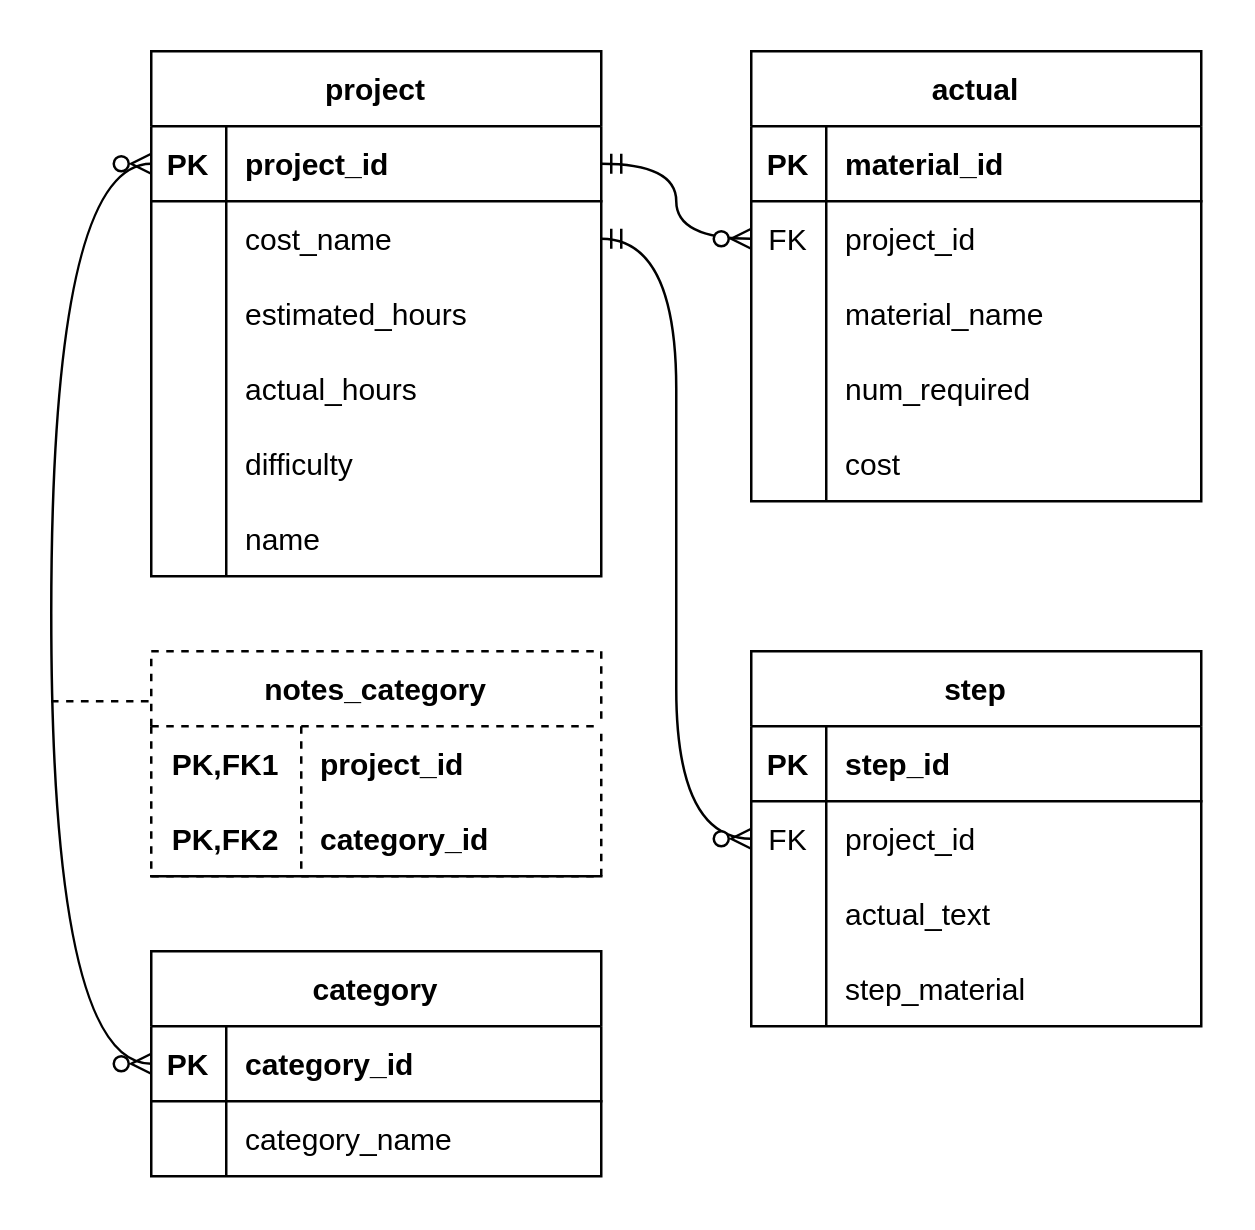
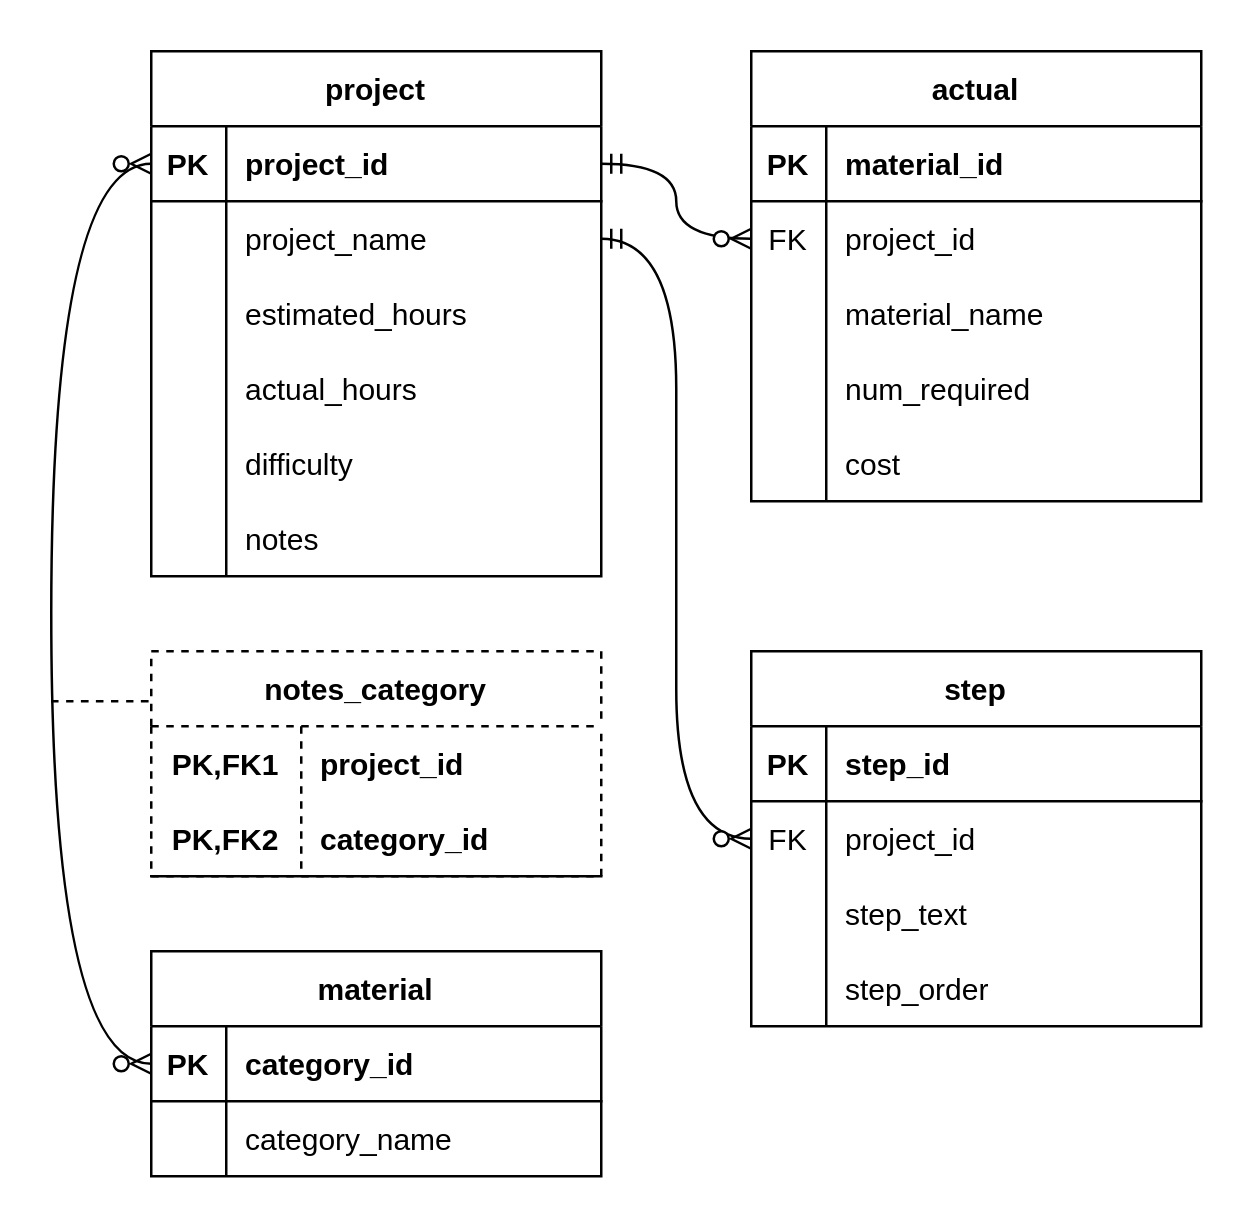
  <mxCell id="0" />
  <mxCell id="1" parent="0" />
  <mxCell id="2" value="project" style="shape=table;startSize=30;container=1;collapsible=1;childLayout=tableLayout;fixedRows=1;rowLines=0;fontStyle=1;align=center;resizeLast=1;" vertex="1" parent="1"><mxGeometry x="60" y="20" width="180" height="210" as="geometry" /></mxCell>
  <mxCell id="3" value="" style="shape=tableRow;horizontal=0;startSize=0;swimlaneHead=0;swimlaneBody=0;fillColor=none;collapsible=0;dropTarget=0;points=[[0,0.5],[1,0.5]];portConstraint=eastwest;top=0;left=0;right=0;bottom=1;" vertex="1" parent="2"><mxGeometry y="30" width="180" height="30" as="geometry" /></mxCell>
  <mxCell id="4" value="PK" style="shape=partialRectangle;connectable=0;fillColor=none;top=0;left=0;bottom=0;right=0;fontStyle=1;overflow=hidden;" vertex="1" parent="3"><mxGeometry width="30" height="30" as="geometry"><mxRectangle width="30" height="30" as="alternateBounds" /></mxGeometry></mxCell>
  <mxCell id="5" value="project_id" style="shape=partialRectangle;connectable=0;fillColor=none;top=0;left=0;bottom=0;right=0;align=left;spacingLeft=6;fontStyle=1;overflow=hidden;" vertex="1" parent="3"><mxGeometry x="30" width="150" height="30" as="geometry"><mxRectangle width="150" height="30" as="alternateBounds" /></mxGeometry></mxCell>
  <mxCell id="6" value="" style="shape=tableRow;horizontal=0;startSize=0;swimlaneHead=0;swimlaneBody=0;fillColor=none;collapsible=0;dropTarget=0;points=[[0,0.5],[1,0.5]];portConstraint=eastwest;top=0;left=0;right=0;bottom=0;" vertex="1" parent="2"><mxGeometry y="60" width="180" height="30" as="geometry" /></mxCell>
  <mxCell id="7" value="" style="shape=partialRectangle;connectable=0;fillColor=none;top=0;left=0;bottom=0;right=0;editable=1;overflow=hidden;" vertex="1" parent="6"><mxGeometry width="30" height="30" as="geometry"><mxRectangle width="30" height="30" as="alternateBounds" /></mxGeometry></mxCell>
- <mxCell id="8" value="cost_name" style="shape=partialRectangle;connectable=0;fillColor=none;top=0;left=0;bottom=0;right=0;align=left;spacingLeft=6;overflow=hidden;" vertex="1" parent="6"><mxGeometry x="30" width="150" height="30" as="geometry"><mxRectangle width="150" height="30" as="alternateBounds" /></mxGeometry></mxCell>
+ <mxCell id="8" value="project_name" style="shape=partialRectangle;connectable=0;fillColor=none;top=0;left=0;bottom=0;right=0;align=left;spacingLeft=6;overflow=hidden;" vertex="1" parent="6"><mxGeometry x="30" width="150" height="30" as="geometry"><mxRectangle width="150" height="30" as="alternateBounds" /></mxGeometry></mxCell>
  <mxCell id="9" value="" style="shape=tableRow;horizontal=0;startSize=0;swimlaneHead=0;swimlaneBody=0;fillColor=none;collapsible=0;dropTarget=0;points=[[0,0.5],[1,0.5]];portConstraint=eastwest;top=0;left=0;right=0;bottom=0;" vertex="1" parent="2"><mxGeometry y="90" width="180" height="30" as="geometry" /></mxCell>
  <mxCell id="10" value="" style="shape=partialRectangle;connectable=0;fillColor=none;top=0;left=0;bottom=0;right=0;editable=1;overflow=hidden;" vertex="1" parent="9"><mxGeometry width="30" height="30" as="geometry"><mxRectangle width="30" height="30" as="alternateBounds" /></mxGeometry></mxCell>
  <mxCell id="11" value="estimated_hours" style="shape=partialRectangle;connectable=0;fillColor=none;top=0;left=0;bottom=0;right=0;align=left;spacingLeft=6;overflow=hidden;" vertex="1" parent="9"><mxGeometry x="30" width="150" height="30" as="geometry"><mxRectangle width="150" height="30" as="alternateBounds" /></mxGeometry></mxCell>
  <mxCell id="12" value="" style="shape=tableRow;horizontal=0;startSize=0;swimlaneHead=0;swimlaneBody=0;fillColor=none;collapsible=0;dropTarget=0;points=[[0,0.5],[1,0.5]];portConstraint=eastwest;top=0;left=0;right=0;bottom=0;" vertex="1" parent="2"><mxGeometry y="120" width="180" height="30" as="geometry" /></mxCell>
  <mxCell id="13" value="" style="shape=partialRectangle;connectable=0;fillColor=none;top=0;left=0;bottom=0;right=0;editable=1;overflow=hidden;" vertex="1" parent="12"><mxGeometry width="30" height="30" as="geometry"><mxRectangle width="30" height="30" as="alternateBounds" /></mxGeometry></mxCell>
  <mxCell id="14" value="actual_hours" style="shape=partialRectangle;connectable=0;fillColor=none;top=0;left=0;bottom=0;right=0;align=left;spacingLeft=6;overflow=hidden;" vertex="1" parent="12"><mxGeometry x="30" width="150" height="30" as="geometry"><mxRectangle width="150" height="30" as="alternateBounds" /></mxGeometry></mxCell>
  <mxCell id="15" style="shape=tableRow;horizontal=0;startSize=0;swimlaneHead=0;swimlaneBody=0;fillColor=none;collapsible=0;dropTarget=0;points=[[0,0.5],[1,0.5]];portConstraint=eastwest;top=0;left=0;right=0;bottom=0;" vertex="1" parent="2"><mxGeometry y="150" width="180" height="30" as="geometry" /></mxCell>
  <mxCell id="16" style="shape=partialRectangle;connectable=0;fillColor=none;top=0;left=0;bottom=0;right=0;editable=1;overflow=hidden;" vertex="1" parent="15"><mxGeometry width="30" height="30" as="geometry"><mxRectangle width="30" height="30" as="alternateBounds" /></mxGeometry></mxCell>
  <mxCell id="17" value="difficulty" style="shape=partialRectangle;connectable=0;fillColor=none;top=0;left=0;bottom=0;right=0;align=left;spacingLeft=6;overflow=hidden;" vertex="1" parent="15"><mxGeometry x="30" width="150" height="30" as="geometry"><mxRectangle width="150" height="30" as="alternateBounds" /></mxGeometry></mxCell>
  <mxCell id="18" style="shape=tableRow;horizontal=0;startSize=0;swimlaneHead=0;swimlaneBody=0;fillColor=none;collapsible=0;dropTarget=0;points=[[0,0.5],[1,0.5]];portConstraint=eastwest;top=0;left=0;right=0;bottom=0;" vertex="1" parent="2"><mxGeometry y="180" width="180" height="30" as="geometry" /></mxCell>
  <mxCell id="19" style="shape=partialRectangle;connectable=0;fillColor=none;top=0;left=0;bottom=0;right=0;editable=1;overflow=hidden;" vertex="1" parent="18"><mxGeometry width="30" height="30" as="geometry"><mxRectangle width="30" height="30" as="alternateBounds" /></mxGeometry></mxCell>
- <mxCell id="20" value="name" style="shape=partialRectangle;connectable=0;fillColor=none;top=0;left=0;bottom=0;right=0;align=left;spacingLeft=6;overflow=hidden;" vertex="1" parent="18"><mxGeometry x="30" width="150" height="30" as="geometry"><mxRectangle width="150" height="30" as="alternateBounds" /></mxGeometry></mxCell>
+ <mxCell id="20" value="notes" style="shape=partialRectangle;connectable=0;fillColor=none;top=0;left=0;bottom=0;right=0;align=left;spacingLeft=6;overflow=hidden;" vertex="1" parent="18"><mxGeometry x="30" width="150" height="30" as="geometry"><mxRectangle width="150" height="30" as="alternateBounds" /></mxGeometry></mxCell>
  <mxCell id="21" value="actual" style="shape=table;startSize=30;container=1;collapsible=1;childLayout=tableLayout;fixedRows=1;rowLines=0;fontStyle=1;align=center;resizeLast=1;" vertex="1" parent="1"><mxGeometry x="300" y="20" width="180" height="180" as="geometry" /></mxCell>
  <mxCell id="22" value="" style="shape=tableRow;horizontal=0;startSize=0;swimlaneHead=0;swimlaneBody=0;fillColor=none;collapsible=0;dropTarget=0;points=[[0,0.5],[1,0.5]];portConstraint=eastwest;top=0;left=0;right=0;bottom=1;" vertex="1" parent="21"><mxGeometry y="30" width="180" height="30" as="geometry" /></mxCell>
  <mxCell id="23" value="PK" style="shape=partialRectangle;connectable=0;fillColor=none;top=0;left=0;bottom=0;right=0;fontStyle=1;overflow=hidden;" vertex="1" parent="22"><mxGeometry width="30" height="30" as="geometry"><mxRectangle width="30" height="30" as="alternateBounds" /></mxGeometry></mxCell>
  <mxCell id="24" value="material_id" style="shape=partialRectangle;connectable=0;fillColor=none;top=0;left=0;bottom=0;right=0;align=left;spacingLeft=6;fontStyle=1;overflow=hidden;" vertex="1" parent="22"><mxGeometry x="30" width="150" height="30" as="geometry"><mxRectangle width="150" height="30" as="alternateBounds" /></mxGeometry></mxCell>
  <mxCell id="25" value="" style="shape=tableRow;horizontal=0;startSize=0;swimlaneHead=0;swimlaneBody=0;fillColor=none;collapsible=0;dropTarget=0;points=[[0,0.5],[1,0.5]];portConstraint=eastwest;top=0;left=0;right=0;bottom=0;" vertex="1" parent="21"><mxGeometry y="60" width="180" height="30" as="geometry" /></mxCell>
  <mxCell id="26" value="FK" style="shape=partialRectangle;connectable=0;fillColor=none;top=0;left=0;bottom=0;right=0;editable=1;overflow=hidden;" vertex="1" parent="25"><mxGeometry width="30" height="30" as="geometry"><mxRectangle width="30" height="30" as="alternateBounds" /></mxGeometry></mxCell>
  <mxCell id="27" value="project_id" style="shape=partialRectangle;connectable=0;fillColor=none;top=0;left=0;bottom=0;right=0;align=left;spacingLeft=6;overflow=hidden;" vertex="1" parent="25"><mxGeometry x="30" width="150" height="30" as="geometry"><mxRectangle width="150" height="30" as="alternateBounds" /></mxGeometry></mxCell>
  <mxCell id="28" value="" style="shape=tableRow;horizontal=0;startSize=0;swimlaneHead=0;swimlaneBody=0;fillColor=none;collapsible=0;dropTarget=0;points=[[0,0.5],[1,0.5]];portConstraint=eastwest;top=0;left=0;right=0;bottom=0;" vertex="1" parent="21"><mxGeometry y="90" width="180" height="30" as="geometry" /></mxCell>
  <mxCell id="29" value="" style="shape=partialRectangle;connectable=0;fillColor=none;top=0;left=0;bottom=0;right=0;editable=1;overflow=hidden;" vertex="1" parent="28"><mxGeometry width="30" height="30" as="geometry"><mxRectangle width="30" height="30" as="alternateBounds" /></mxGeometry></mxCell>
  <mxCell id="30" value="material_name" style="shape=partialRectangle;connectable=0;fillColor=none;top=0;left=0;bottom=0;right=0;align=left;spacingLeft=6;overflow=hidden;" vertex="1" parent="28"><mxGeometry x="30" width="150" height="30" as="geometry"><mxRectangle width="150" height="30" as="alternateBounds" /></mxGeometry></mxCell>
  <mxCell id="31" value="" style="shape=tableRow;horizontal=0;startSize=0;swimlaneHead=0;swimlaneBody=0;fillColor=none;collapsible=0;dropTarget=0;points=[[0,0.5],[1,0.5]];portConstraint=eastwest;top=0;left=0;right=0;bottom=0;" vertex="1" parent="21"><mxGeometry y="120" width="180" height="30" as="geometry" /></mxCell>
  <mxCell id="32" value="" style="shape=partialRectangle;connectable=0;fillColor=none;top=0;left=0;bottom=0;right=0;editable=1;overflow=hidden;" vertex="1" parent="31"><mxGeometry width="30" height="30" as="geometry"><mxRectangle width="30" height="30" as="alternateBounds" /></mxGeometry></mxCell>
  <mxCell id="33" value="num_required" style="shape=partialRectangle;connectable=0;fillColor=none;top=0;left=0;bottom=0;right=0;align=left;spacingLeft=6;overflow=hidden;" vertex="1" parent="31"><mxGeometry x="30" width="150" height="30" as="geometry"><mxRectangle width="150" height="30" as="alternateBounds" /></mxGeometry></mxCell>
  <mxCell id="34" style="shape=tableRow;horizontal=0;startSize=0;swimlaneHead=0;swimlaneBody=0;fillColor=none;collapsible=0;dropTarget=0;points=[[0,0.5],[1,0.5]];portConstraint=eastwest;top=0;left=0;right=0;bottom=0;" vertex="1" parent="21"><mxGeometry y="150" width="180" height="30" as="geometry" /></mxCell>
  <mxCell id="35" style="shape=partialRectangle;connectable=0;fillColor=none;top=0;left=0;bottom=0;right=0;editable=1;overflow=hidden;" vertex="1" parent="34"><mxGeometry width="30" height="30" as="geometry"><mxRectangle width="30" height="30" as="alternateBounds" /></mxGeometry></mxCell>
  <mxCell id="36" value="cost" style="shape=partialRectangle;connectable=0;fillColor=none;top=0;left=0;bottom=0;right=0;align=left;spacingLeft=6;overflow=hidden;" vertex="1" parent="34"><mxGeometry x="30" width="150" height="30" as="geometry"><mxRectangle width="150" height="30" as="alternateBounds" /></mxGeometry></mxCell>
  <mxCell id="37" value="step" style="shape=table;startSize=30;container=1;collapsible=1;childLayout=tableLayout;fixedRows=1;rowLines=0;fontStyle=1;align=center;resizeLast=1;" vertex="1" parent="1"><mxGeometry x="300" y="260" width="180" height="150" as="geometry" /></mxCell>
  <mxCell id="38" value="" style="shape=tableRow;horizontal=0;startSize=0;swimlaneHead=0;swimlaneBody=0;fillColor=none;collapsible=0;dropTarget=0;points=[[0,0.5],[1,0.5]];portConstraint=eastwest;top=0;left=0;right=0;bottom=1;" vertex="1" parent="37"><mxGeometry y="30" width="180" height="30" as="geometry" /></mxCell>
  <mxCell id="39" value="PK" style="shape=partialRectangle;connectable=0;fillColor=none;top=0;left=0;bottom=0;right=0;fontStyle=1;overflow=hidden;" vertex="1" parent="38"><mxGeometry width="30" height="30" as="geometry"><mxRectangle width="30" height="30" as="alternateBounds" /></mxGeometry></mxCell>
  <mxCell id="40" value="step_id" style="shape=partialRectangle;connectable=0;fillColor=none;top=0;left=0;bottom=0;right=0;align=left;spacingLeft=6;fontStyle=1;overflow=hidden;" vertex="1" parent="38"><mxGeometry x="30" width="150" height="30" as="geometry"><mxRectangle width="150" height="30" as="alternateBounds" /></mxGeometry></mxCell>
  <mxCell id="41" value="" style="shape=tableRow;horizontal=0;startSize=0;swimlaneHead=0;swimlaneBody=0;fillColor=none;collapsible=0;dropTarget=0;points=[[0,0.5],[1,0.5]];portConstraint=eastwest;top=0;left=0;right=0;bottom=0;" vertex="1" parent="37"><mxGeometry y="60" width="180" height="30" as="geometry" /></mxCell>
  <mxCell id="42" value="FK" style="shape=partialRectangle;connectable=0;fillColor=none;top=0;left=0;bottom=0;right=0;editable=1;overflow=hidden;" vertex="1" parent="41"><mxGeometry width="30" height="30" as="geometry"><mxRectangle width="30" height="30" as="alternateBounds" /></mxGeometry></mxCell>
  <mxCell id="43" value="project_id" style="shape=partialRectangle;connectable=0;fillColor=none;top=0;left=0;bottom=0;right=0;align=left;spacingLeft=6;overflow=hidden;" vertex="1" parent="41"><mxGeometry x="30" width="150" height="30" as="geometry"><mxRectangle width="150" height="30" as="alternateBounds" /></mxGeometry></mxCell>
  <mxCell id="44" value="" style="shape=tableRow;horizontal=0;startSize=0;swimlaneHead=0;swimlaneBody=0;fillColor=none;collapsible=0;dropTarget=0;points=[[0,0.5],[1,0.5]];portConstraint=eastwest;top=0;left=0;right=0;bottom=0;" vertex="1" parent="37"><mxGeometry y="90" width="180" height="30" as="geometry" /></mxCell>
  <mxCell id="45" value="" style="shape=partialRectangle;connectable=0;fillColor=none;top=0;left=0;bottom=0;right=0;editable=1;overflow=hidden;" vertex="1" parent="44"><mxGeometry width="30" height="30" as="geometry"><mxRectangle width="30" height="30" as="alternateBounds" /></mxGeometry></mxCell>
- <mxCell id="46" value="actual_text" style="shape=partialRectangle;connectable=0;fillColor=none;top=0;left=0;bottom=0;right=0;align=left;spacingLeft=6;overflow=hidden;" vertex="1" parent="44"><mxGeometry x="30" width="150" height="30" as="geometry"><mxRectangle width="150" height="30" as="alternateBounds" /></mxGeometry></mxCell>
+ <mxCell id="46" value="step_text" style="shape=partialRectangle;connectable=0;fillColor=none;top=0;left=0;bottom=0;right=0;align=left;spacingLeft=6;overflow=hidden;" vertex="1" parent="44"><mxGeometry x="30" width="150" height="30" as="geometry"><mxRectangle width="150" height="30" as="alternateBounds" /></mxGeometry></mxCell>
  <mxCell id="47" value="" style="shape=tableRow;horizontal=0;startSize=0;swimlaneHead=0;swimlaneBody=0;fillColor=none;collapsible=0;dropTarget=0;points=[[0,0.5],[1,0.5]];portConstraint=eastwest;top=0;left=0;right=0;bottom=0;" vertex="1" parent="37"><mxGeometry y="120" width="180" height="30" as="geometry" /></mxCell>
  <mxCell id="48" value="" style="shape=partialRectangle;connectable=0;fillColor=none;top=0;left=0;bottom=0;right=0;editable=1;overflow=hidden;" vertex="1" parent="47"><mxGeometry width="30" height="30" as="geometry"><mxRectangle width="30" height="30" as="alternateBounds" /></mxGeometry></mxCell>
- <mxCell id="49" value="step_material" style="shape=partialRectangle;connectable=0;fillColor=none;top=0;left=0;bottom=0;right=0;align=left;spacingLeft=6;overflow=hidden;" vertex="1" parent="47"><mxGeometry x="30" width="150" height="30" as="geometry"><mxRectangle width="150" height="30" as="alternateBounds" /></mxGeometry></mxCell>
- <mxCell id="50" value="category" style="shape=table;startSize=30;container=1;collapsible=1;childLayout=tableLayout;fixedRows=1;rowLines=0;fontStyle=1;align=center;resizeLast=1;" vertex="1" parent="1"><mxGeometry x="60" y="380" width="180" height="90" as="geometry" /></mxCell>
+ <mxCell id="49" value="step_order" style="shape=partialRectangle;connectable=0;fillColor=none;top=0;left=0;bottom=0;right=0;align=left;spacingLeft=6;overflow=hidden;" vertex="1" parent="47"><mxGeometry x="30" width="150" height="30" as="geometry"><mxRectangle width="150" height="30" as="alternateBounds" /></mxGeometry></mxCell>
+ <mxCell id="50" value="material" style="shape=table;startSize=30;container=1;collapsible=1;childLayout=tableLayout;fixedRows=1;rowLines=0;fontStyle=1;align=center;resizeLast=1;" vertex="1" parent="1"><mxGeometry x="60" y="380" width="180" height="90" as="geometry" /></mxCell>
  <mxCell id="51" value="" style="shape=tableRow;horizontal=0;startSize=0;swimlaneHead=0;swimlaneBody=0;fillColor=none;collapsible=0;dropTarget=0;points=[[0,0.5],[1,0.5]];portConstraint=eastwest;top=0;left=0;right=0;bottom=1;" vertex="1" parent="50"><mxGeometry y="30" width="180" height="30" as="geometry" /></mxCell>
  <mxCell id="52" value="PK" style="shape=partialRectangle;connectable=0;fillColor=none;top=0;left=0;bottom=0;right=0;fontStyle=1;overflow=hidden;" vertex="1" parent="51"><mxGeometry width="30" height="30" as="geometry"><mxRectangle width="30" height="30" as="alternateBounds" /></mxGeometry></mxCell>
  <mxCell id="53" value="category_id" style="shape=partialRectangle;connectable=0;fillColor=none;top=0;left=0;bottom=0;right=0;align=left;spacingLeft=6;fontStyle=1;overflow=hidden;" vertex="1" parent="51"><mxGeometry x="30" width="150" height="30" as="geometry"><mxRectangle width="150" height="30" as="alternateBounds" /></mxGeometry></mxCell>
  <mxCell id="54" value="" style="shape=tableRow;horizontal=0;startSize=0;swimlaneHead=0;swimlaneBody=0;fillColor=none;collapsible=0;dropTarget=0;points=[[0,0.5],[1,0.5]];portConstraint=eastwest;top=0;left=0;right=0;bottom=0;" vertex="1" parent="50"><mxGeometry y="60" width="180" height="30" as="geometry" /></mxCell>
  <mxCell id="55" value="" style="shape=partialRectangle;connectable=0;fillColor=none;top=0;left=0;bottom=0;right=0;editable=1;overflow=hidden;" vertex="1" parent="54"><mxGeometry width="30" height="30" as="geometry"><mxRectangle width="30" height="30" as="alternateBounds" /></mxGeometry></mxCell>
  <mxCell id="56" value="category_name" style="shape=partialRectangle;connectable=0;fillColor=none;top=0;left=0;bottom=0;right=0;align=left;spacingLeft=6;overflow=hidden;" vertex="1" parent="54"><mxGeometry x="30" width="150" height="30" as="geometry"><mxRectangle width="150" height="30" as="alternateBounds" /></mxGeometry></mxCell>
  <mxCell id="57" value="notes_category" style="shape=table;startSize=30;container=1;collapsible=1;childLayout=tableLayout;fixedRows=1;rowLines=0;fontStyle=1;align=center;resizeLast=1;dashed=1;" vertex="1" parent="1"><mxGeometry x="60" y="260" width="180" height="90" as="geometry" /></mxCell>
  <mxCell id="58" value="" style="shape=tableRow;horizontal=0;startSize=0;swimlaneHead=0;swimlaneBody=0;fillColor=none;collapsible=0;dropTarget=0;points=[[0,0.5],[1,0.5]];portConstraint=eastwest;top=0;left=0;right=0;bottom=0;" vertex="1" parent="57"><mxGeometry y="30" width="180" height="30" as="geometry" /></mxCell>
  <mxCell id="59" value="PK,FK1" style="shape=partialRectangle;connectable=0;fillColor=none;top=0;left=0;bottom=0;right=0;fontStyle=1;overflow=hidden;" vertex="1" parent="58"><mxGeometry width="60" height="30" as="geometry"><mxRectangle width="60" height="30" as="alternateBounds" /></mxGeometry></mxCell>
  <mxCell id="60" value="project_id" style="shape=partialRectangle;connectable=0;fillColor=none;top=0;left=0;bottom=0;right=0;align=left;spacingLeft=6;fontStyle=1;overflow=hidden;" vertex="1" parent="58"><mxGeometry x="60" width="120" height="30" as="geometry"><mxRectangle width="120" height="30" as="alternateBounds" /></mxGeometry></mxCell>
  <mxCell id="61" value="" style="shape=tableRow;horizontal=0;startSize=0;swimlaneHead=0;swimlaneBody=0;fillColor=none;collapsible=0;dropTarget=0;points=[[0,0.5],[1,0.5]];portConstraint=eastwest;top=0;left=0;right=0;bottom=1;" vertex="1" parent="57"><mxGeometry y="60" width="180" height="30" as="geometry" /></mxCell>
  <mxCell id="62" value="PK,FK2" style="shape=partialRectangle;connectable=0;fillColor=none;top=0;left=0;bottom=0;right=0;fontStyle=1;overflow=hidden;" vertex="1" parent="61"><mxGeometry width="60" height="30" as="geometry"><mxRectangle width="60" height="30" as="alternateBounds" /></mxGeometry></mxCell>
  <mxCell id="63" value="category_id" style="shape=partialRectangle;connectable=0;fillColor=none;top=0;left=0;bottom=0;right=0;align=left;spacingLeft=6;fontStyle=1;overflow=hidden;" vertex="1" parent="61"><mxGeometry x="60" width="120" height="30" as="geometry"><mxRectangle width="120" height="30" as="alternateBounds" /></mxGeometry></mxCell>
  <mxCell id="64" value="" style="fontSize=12;html=1;endArrow=ERzeroToMany;endFill=1;startArrow=ERzeroToMany;rounded=0;entryX=0;entryY=0.5;entryDx=0;entryDy=0;exitX=0;exitY=0.5;exitDx=0;exitDy=0;edgeStyle=orthogonalEdgeStyle;curved=1;" edge="1" parent="1" source="51" target="3"><mxGeometry width="100" height="100" relative="1" as="geometry"><mxPoint y="480" as="sourcePoint" x="-40" /><mxPoint x="60" y="380" as="targetPoint" /><Array as="points"><mxPoint x="20" y="425" /><mxPoint x="20" y="65" /></Array></mxGeometry></mxCell>
  <mxCell id="65" value="" style="edgeStyle=orthogonalEdgeStyle;fontSize=12;html=1;endArrow=ERzeroToMany;startArrow=ERmandOne;rounded=0;curved=1;exitX=1;exitY=0.5;exitDx=0;exitDy=0;entryX=0;entryY=0.5;entryDx=0;entryDy=0;" edge="1" parent="1" source="3" target="25"><mxGeometry width="100" height="100" relative="1" as="geometry"><mxPoint x="240" y="160" as="sourcePoint" /><mxPoint x="290" y="90" as="targetPoint" /></mxGeometry></mxCell>
  <mxCell id="66" value="" style="edgeStyle=entityRelationEdgeStyle;fontSize=12;html=1;endArrow=ERzeroToMany;startArrow=ERmandOne;rounded=0;curved=1;exitX=1;exitY=0.5;exitDx=0;exitDy=0;entryX=0;entryY=0.5;entryDx=0;entryDy=0;" edge="1" parent="1" source="6" target="41"><mxGeometry width="100" height="100" relative="1" as="geometry"><mxPoint x="240" y="220" as="sourcePoint" /><mxPoint x="340" y="120" as="targetPoint" /></mxGeometry></mxCell>
  <mxCell id="67" value="" style="endArrow=none;html=1;rounded=0;curved=1;dashed=1;" edge="1" parent="1"><mxGeometry relative="1" as="geometry"><mxPoint x="20" y="280" as="sourcePoint" /><mxPoint x="60" y="280" as="targetPoint" /></mxGeometry></mxCell>
